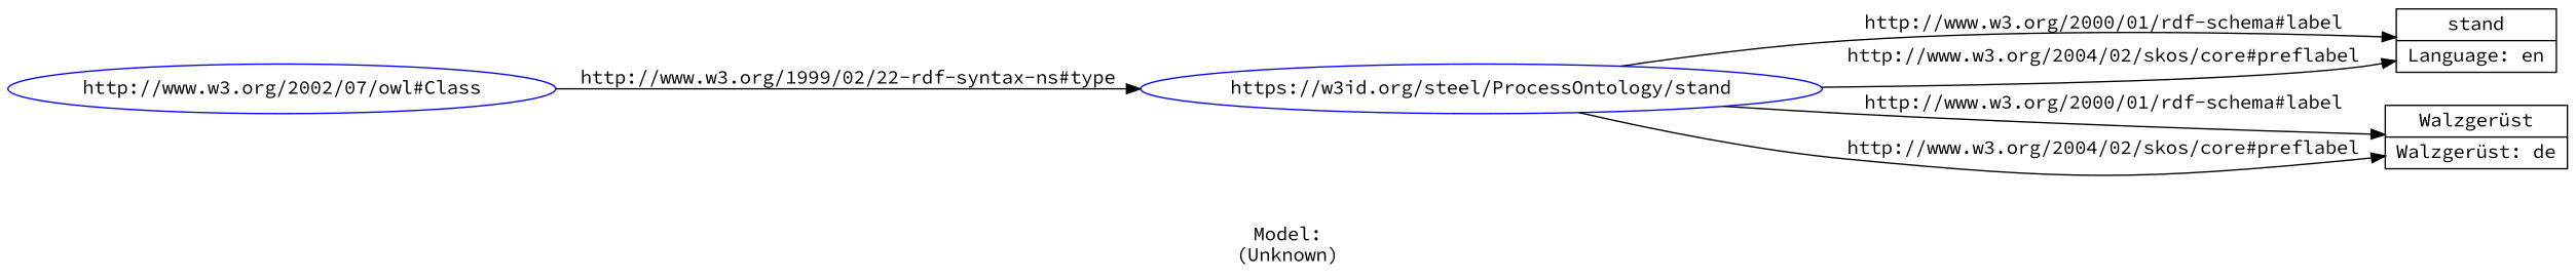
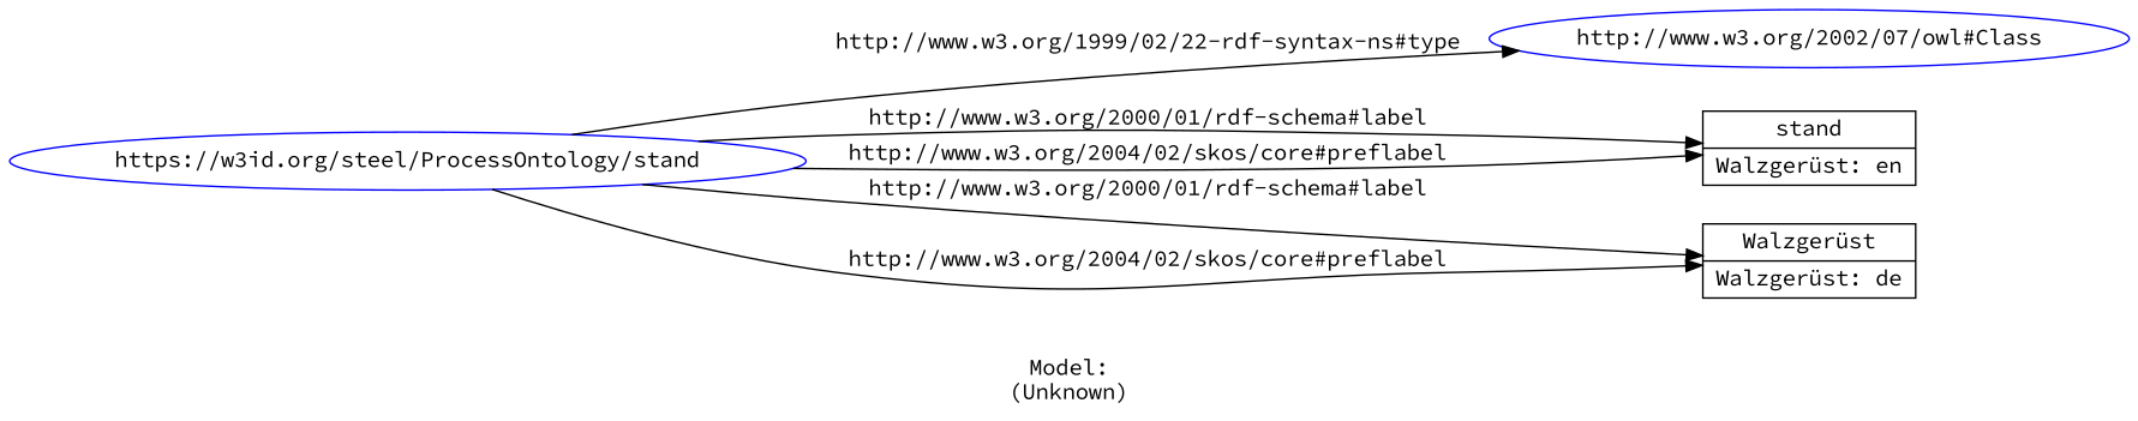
  digraph {
    fontname="Source Code Pro"
    label="\n\nModel:\n(Unknown)"
    rankdir=LR
    node [fontname="Source Code Pro" shape=ellipse]
    edge [fontname="Source Code Pro"]
    n1 [color=blue label="https://w3id.org/steel/ProcessOntology/stand"]
    n2 [color=blue label="http://www.w3.org/2002/07/owl#Class"]
-   n3 [label="stand|Language: en" shape=record]
+   n3 [label="stand|Walzgerüst: en" shape=record]
    n4 [label="Walzgerüst|Walzgerüst: de" shape=record]
-   n2 -> n1 [label="http://www.w3.org/1999/02/22-rdf-syntax-ns#type"]
+   n1 -> n2 [label="http://www.w3.org/1999/02/22-rdf-syntax-ns#type"]
    n1 -> n3 [label="http://www.w3.org/2000/01/rdf-schema#label"]
    n1 -> n3 [label="http://www.w3.org/2004/02/skos/core#preflabel"]
    n1 -> n4 [label="http://www.w3.org/2000/01/rdf-schema#label"]
    n1 -> n4 [label="http://www.w3.org/2004/02/skos/core#preflabel"]
  }
